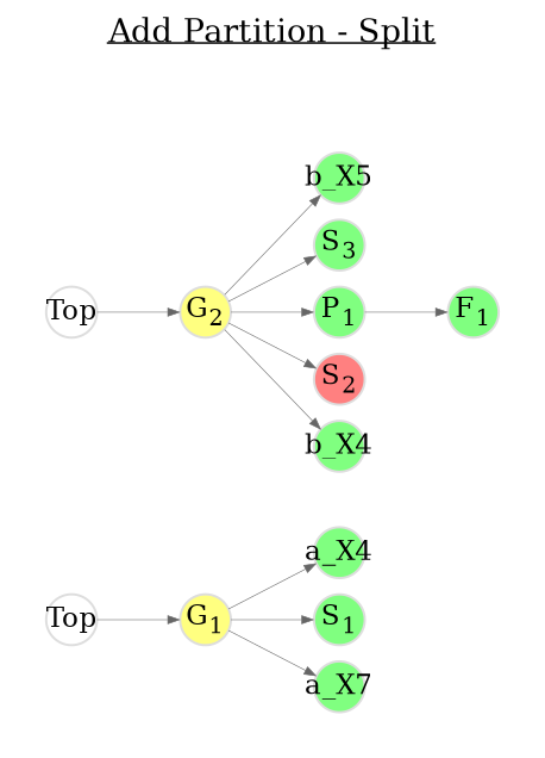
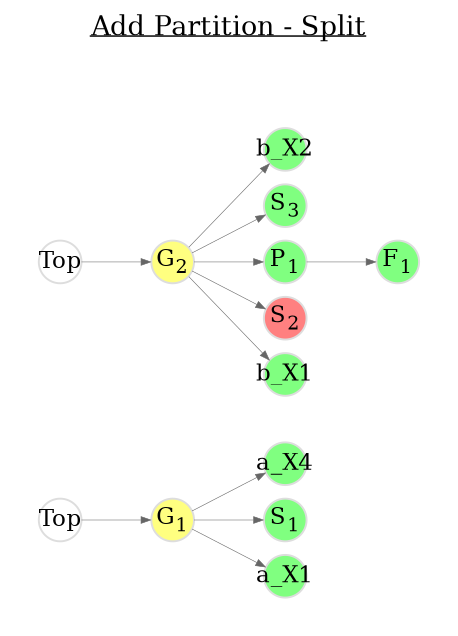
  digraph {
    bgcolor=white
    color=white
    label=<<U>Add Partition - Split</U>>
    labelloc=t
    nodesep=0.1
    rankdir=LR
    ranksep=0.5
    node [color="#DDDDDD" fixedsize=true fontsize=12 penwidth=1.0 style=filled fillcolor="#80ff80"]
    edge [arrowsize=0.5 color="#666666" penwidth=0.3]
    n1 [height=0.3 label=<Top> style=solid width=0.3 fillcolor=""]
    n2 [fillcolor="#ffff80" height=0.3 label=<G<SUB>1</SUB>> width=0.3]
-   a_X1 [height=0.3 width=0.3 label=a_X7]
+   a_X1 [height=0.3 width=0.3]
    n4 [height=0.3 label=<S<SUB>1</SUB>> width=0.3]
    n5 [height=0.3 label=a_X4 width=0.3]
    n6 [height=0.3 label=<Top> style=solid width=0.3 fillcolor=""]
    n7 [fillcolor="#ffff80" height=0.3 label=<G<SUB>2</SUB>> width=0.3]
-   b_X1 [height=0.3 width=0.3 label=b_X4]
+   b_X1 [height=0.3 width=0.3]
    n9 [fillcolor="#ff8080" height=0.3 label=<S<SUB>2</SUB>> width=0.3]
    n10 [height=0.3 label=<P<SUB>1</SUB>> width=0.3]
    n11 [height=0.3 label=<S<SUB>3</SUB>> width=0.3]
-   b_X2 [height=0.3 width=0.3 label=b_X5]
+   b_X2 [height=0.3 width=0.3]
    n13 [height=0.3 label=<F<SUB>1</SUB>> width=0.3]
    subgraph cluster_1 {
      color=transparent
      label=""
      n1
      n2
      a_X1
      n4
      n5
    }
    subgraph cluster_2 {
      color=transparent
      label=""
      n6
      n7
      b_X1
      n9
      n10
      n11
      b_X2
      n13
    }
    n1 -> n2
    n2 -> a_X1
    n2 -> n4
    n2 -> n5
    n6 -> n7
    n7 -> b_X1
    n7 -> n9
    n7 -> n10
    n7 -> n11
    n7 -> b_X2
    n10 -> n13
  }
